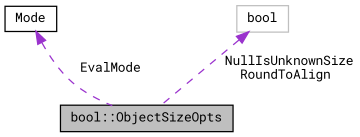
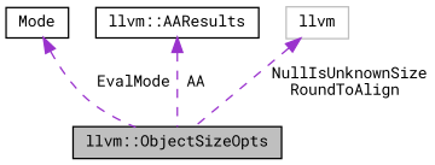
  digraph {
    fontname="Roboto Mono"
    node [color=black fontname="Roboto Mono" fontsize=10 shape=record]
    edge [color=darkorchid3 dir=back fontname="Roboto Mono" fontsize=10 labelfontname=Helvetica labelfontsize=10 style=dashed]
-   n1 [fillcolor=grey75 fontcolor=black height=0.2 label="bool::ObjectSizeOpts" style=filled width=0.4]
+   n1 [fillcolor=grey75 fontcolor=black height=0.2 label="llvm::ObjectSizeOpts" style=filled width=0.4]
    n2 [height=0.2 label=Mode width=0.4]
-   n4 [color=grey75 height=0.2 label=bool width=0.4]
+   n3 [height=0.2 label="llvm::AAResults" width=0.4]
+   n4 [color=grey75 height=0.2 label=llvm width=0.4]
    n2 -> n1 [label=" EvalMode"]
+   n3 -> n1 [label=" AA"]
    n4 -> n1 [label=" NullIsUnknownSize\nRoundToAlign"]
  }
